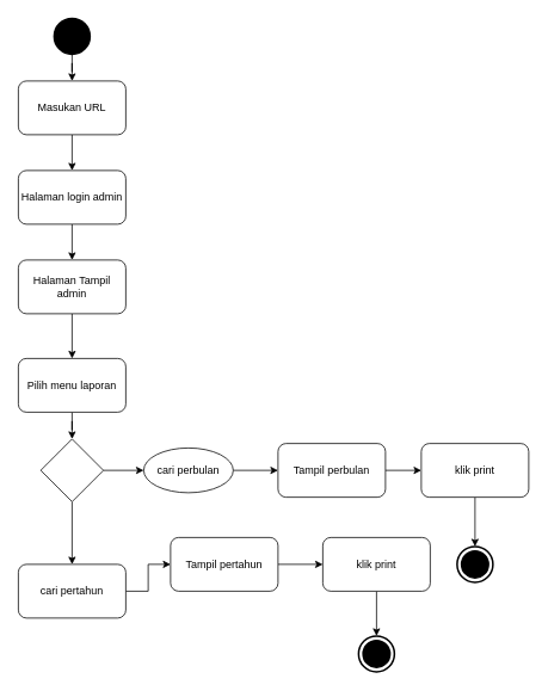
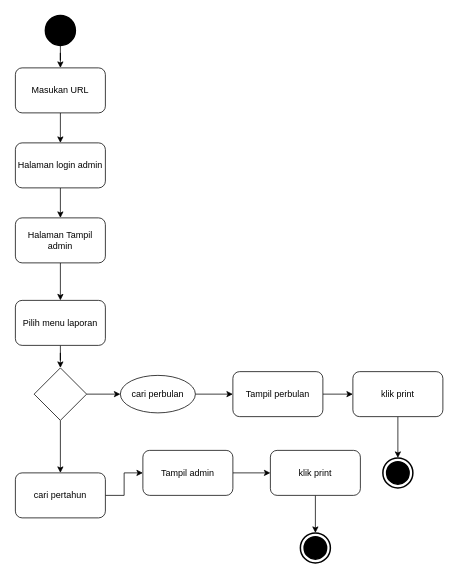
  <mxCell id="0" />
  <mxCell id="1" parent="0" />
  <mxCell id="2" value="" style="edgeStyle=orthogonalEdgeStyle;rounded=0;orthogonalLoop=1;jettySize=auto;html=1;" parent="1" source="3" target="5" edge="1"><mxGeometry relative="1" as="geometry" /></mxCell>
  <mxCell id="3" value="" style="shape=ellipse;html=1;fillColor=#000000;strokeWidth=2;verticalLabelPosition=bottom;verticalAlignment=top;perimeter=ellipsePerimeter;" parent="1" vertex="1"><mxGeometry x="60" y="20" width="40" height="40" as="geometry" /></mxCell>
  <mxCell id="4" value="" style="edgeStyle=orthogonalEdgeStyle;rounded=0;orthogonalLoop=1;jettySize=auto;html=1;" parent="1" source="5" target="7" edge="1"><mxGeometry relative="1" as="geometry" /></mxCell>
  <mxCell id="5" value="Masukan URL " style="shape=rect;html=1;rounded=1;whiteSpace=wrap;align=center;" parent="1" vertex="1"><mxGeometry x="20" y="90" width="120" height="60" as="geometry" /></mxCell>
  <mxCell id="6" value="" style="edgeStyle=orthogonalEdgeStyle;rounded=0;orthogonalLoop=1;jettySize=auto;html=1;" parent="1" source="7" target="9" edge="1"><mxGeometry relative="1" as="geometry" /></mxCell>
  <mxCell id="7" value="Halaman login admin" style="shape=rect;html=1;rounded=1;whiteSpace=wrap;align=center;" parent="1" vertex="1"><mxGeometry x="20" y="190" width="120" height="60" as="geometry" /></mxCell>
  <mxCell id="8" value="" style="edgeStyle=orthogonalEdgeStyle;rounded=0;orthogonalLoop=1;jettySize=auto;html=1;" parent="1" source="9" target="11" edge="1"><mxGeometry relative="1" as="geometry" /></mxCell>
  <mxCell id="9" value="Halaman Tampil admin" style="shape=rect;html=1;rounded=1;whiteSpace=wrap;align=center;" parent="1" vertex="1"><mxGeometry x="20" y="290" width="120" height="60" as="geometry" /></mxCell>
  <mxCell id="10" value="" style="edgeStyle=orthogonalEdgeStyle;rounded=0;orthogonalLoop=1;jettySize=auto;html=1;" parent="1" source="11" target="15" edge="1"><mxGeometry relative="1" as="geometry" /></mxCell>
  <mxCell id="11" value="Pilih menu laporan" style="shape=rect;html=1;rounded=1;whiteSpace=wrap;align=center;" parent="1" vertex="1"><mxGeometry x="20" y="400" width="120" height="60" as="geometry" /></mxCell>
  <mxCell id="12" value="" style="html=1;shape=mxgraph.sysml.actFinal;strokeWidth=2;verticalLabelPosition=bottom;verticalAlignment=top;" parent="1" vertex="1"><mxGeometry x="400" y="710" width="40" height="40" as="geometry" /></mxCell>
  <mxCell id="13" value="" style="edgeStyle=orthogonalEdgeStyle;rounded=0;orthogonalLoop=1;jettySize=auto;html=1;" edge="1" parent="1" source="15" target="17"><mxGeometry relative="1" as="geometry" /></mxCell>
  <mxCell id="14" value="" style="edgeStyle=orthogonalEdgeStyle;rounded=0;orthogonalLoop=1;jettySize=auto;html=1;" edge="1" parent="1" source="15" target="19"><mxGeometry relative="1" as="geometry" /></mxCell>
  <mxCell id="15" value="" style="rhombus;whiteSpace=wrap;html=1;" parent="1" vertex="1"><mxGeometry x="45" y="490" width="70" height="70" as="geometry" /></mxCell>
  <mxCell id="16" value="" style="edgeStyle=orthogonalEdgeStyle;rounded=0;orthogonalLoop=1;jettySize=auto;html=1;" edge="1" parent="1" source="17" target="21"><mxGeometry relative="1" as="geometry" /></mxCell>
  <mxCell id="17" value="cari perbulan" style="ellipse;whiteSpace=wrap;html=1;" vertex="1" parent="1"><mxGeometry x="160" y="500" width="100" height="50" as="geometry" /></mxCell>
  <mxCell id="18" value="" style="edgeStyle=orthogonalEdgeStyle;rounded=0;orthogonalLoop=1;jettySize=auto;html=1;" edge="1" parent="1" source="19" target="23"><mxGeometry relative="1" as="geometry" /></mxCell>
  <mxCell id="19" value="cari pertahun" style="shape=rect;html=1;rounded=1;whiteSpace=wrap;align=center;" vertex="1" parent="1"><mxGeometry x="20" y="630" width="120" height="60" as="geometry" /></mxCell>
  <mxCell id="20" value="" style="edgeStyle=orthogonalEdgeStyle;rounded=0;orthogonalLoop=1;jettySize=auto;html=1;" edge="1" parent="1" source="21" target="25"><mxGeometry relative="1" as="geometry" /></mxCell>
  <mxCell id="21" value="Tampil perbulan" style="shape=rect;html=1;rounded=1;whiteSpace=wrap;align=center;" vertex="1" parent="1"><mxGeometry x="310" y="495" width="120" height="60" as="geometry" /></mxCell>
  <mxCell id="22" value="" style="edgeStyle=orthogonalEdgeStyle;rounded=0;orthogonalLoop=1;jettySize=auto;html=1;" edge="1" parent="1" source="23" target="27"><mxGeometry relative="1" as="geometry" /></mxCell>
- <mxCell id="23" value="Tampil pertahun" style="shape=rect;html=1;rounded=1;whiteSpace=wrap;align=center;" vertex="1" parent="1"><mxGeometry x="190" y="600" width="120" height="60" as="geometry" /></mxCell>
+ <mxCell id="23" value="Tampil admin" style="shape=rect;html=1;rounded=1;whiteSpace=wrap;align=center;" vertex="1" parent="1"><mxGeometry x="190" y="600" width="120" height="60" as="geometry" /></mxCell>
  <mxCell id="24" value="" style="edgeStyle=orthogonalEdgeStyle;rounded=0;orthogonalLoop=1;jettySize=auto;html=1;" edge="1" parent="1" source="25" target="28"><mxGeometry relative="1" as="geometry" /></mxCell>
  <mxCell id="25" value="klik print" style="shape=rect;html=1;rounded=1;whiteSpace=wrap;align=center;" vertex="1" parent="1"><mxGeometry x="470" y="495" width="120" height="60" as="geometry" /></mxCell>
  <mxCell id="26" value="" style="edgeStyle=orthogonalEdgeStyle;rounded=0;orthogonalLoop=1;jettySize=auto;html=1;" edge="1" parent="1" source="27" target="12"><mxGeometry relative="1" as="geometry" /></mxCell>
  <mxCell id="27" value="klik print" style="shape=rect;html=1;rounded=1;whiteSpace=wrap;align=center;" vertex="1" parent="1"><mxGeometry x="360" y="600" width="120" height="60" as="geometry" /></mxCell>
  <mxCell id="28" value="" style="html=1;shape=mxgraph.sysml.actFinal;strokeWidth=2;verticalLabelPosition=bottom;verticalAlignment=top;" vertex="1" parent="1"><mxGeometry x="510" y="610" width="40" height="40" as="geometry" /></mxCell>
